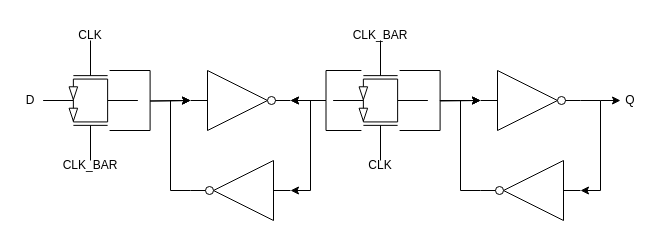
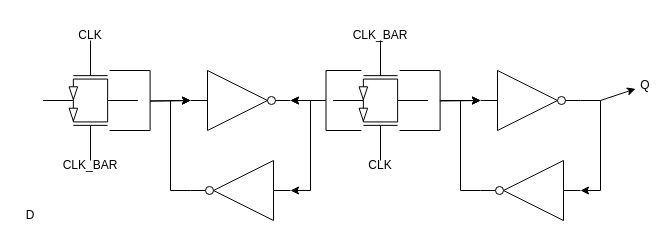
  <mxCell id="0" />
  <mxCell id="1" parent="0" />
  <mxCell id="2" value="" style="verticalLabelPosition=bottom;shadow=0;dashed=0;align=center;html=1;verticalAlign=top;shape=mxgraph.electrical.logic_gates.inverter_2" vertex="1" parent="1"><mxGeometry x="190" y="70" width="100" height="60" as="geometry" /></mxCell>
  <mxCell id="3" style="edgeStyle=orthogonalEdgeStyle;rounded=0;orthogonalLoop=1;jettySize=auto;html=1;" edge="1" parent="1" source="4"><mxGeometry relative="1" as="geometry"><mxPoint x="190" y="100" as="targetPoint" /></mxGeometry></mxCell>
  <mxCell id="4" value="&lt;div&gt;&lt;br&gt;&lt;/div&gt;&lt;div&gt;&lt;br&gt;&lt;/div&gt;" style="verticalLabelPosition=bottom;shadow=0;dashed=0;align=center;html=1;verticalAlign=top;shape=mxgraph.electrical.transistors.nmos;pointerEvents=1;direction=south;" vertex="1" parent="1"><mxGeometry x="40" y="40" width="100" height="60" as="geometry" /></mxCell>
  <mxCell id="5" style="edgeStyle=orthogonalEdgeStyle;rounded=0;orthogonalLoop=1;jettySize=auto;html=1;entryX=0;entryY=0.5;entryDx=0;entryDy=0;entryPerimeter=0;exitX=1;exitY=0.5;exitDx=0;exitDy=0;exitPerimeter=0;" edge="1" parent="1" source="6" target="2"><mxGeometry relative="1" as="geometry"><mxPoint x="160" y="100" as="targetPoint" /></mxGeometry></mxCell>
  <mxCell id="6" value="" style="verticalLabelPosition=bottom;shadow=0;dashed=0;align=center;html=1;verticalAlign=top;shape=mxgraph.electrical.logic_gates.inverter_2;rotation=-180;" vertex="1" parent="1"><mxGeometry x="190" y="160" width="100" height="60" as="geometry" /></mxCell>
  <mxCell id="7" style="edgeStyle=orthogonalEdgeStyle;rounded=0;orthogonalLoop=1;jettySize=auto;html=1;" edge="1" parent="1" source="8"><mxGeometry relative="1" as="geometry"><mxPoint x="190" y="100" as="targetPoint" /></mxGeometry></mxCell>
  <mxCell id="8" value="" style="verticalLabelPosition=bottom;shadow=0;dashed=0;align=center;html=1;verticalAlign=top;shape=mxgraph.electrical.transistors.pmos;pointerEvents=1;direction=north;" vertex="1" parent="1"><mxGeometry x="40" y="100" width="100" height="60" as="geometry" /></mxCell>
  <mxCell id="9" style="edgeStyle=orthogonalEdgeStyle;rounded=0;orthogonalLoop=1;jettySize=auto;html=1;exitX=1;exitY=0.5;exitDx=0;exitDy=0;exitPerimeter=0;entryX=0;entryY=0.5;entryDx=0;entryDy=0;entryPerimeter=0;" edge="1" parent="1" source="10" target="15"><mxGeometry relative="1" as="geometry" /></mxCell>
  <mxCell id="10" value="" style="verticalLabelPosition=bottom;shadow=0;dashed=0;align=center;html=1;verticalAlign=top;shape=mxgraph.electrical.logic_gates.inverter_2" vertex="1" parent="1"><mxGeometry x="480" y="70" width="100" height="60" as="geometry" /></mxCell>
  <mxCell id="11" style="edgeStyle=orthogonalEdgeStyle;rounded=0;orthogonalLoop=1;jettySize=auto;html=1;entryX=1;entryY=0.5;entryDx=0;entryDy=0;entryPerimeter=0;" edge="1" parent="1" source="13" target="2"><mxGeometry relative="1" as="geometry" /></mxCell>
  <mxCell id="12" style="edgeStyle=orthogonalEdgeStyle;rounded=0;orthogonalLoop=1;jettySize=auto;html=1;" edge="1" parent="1" source="13"><mxGeometry relative="1" as="geometry"><mxPoint x="480" y="100" as="targetPoint" /></mxGeometry></mxCell>
  <mxCell id="13" value="&lt;div&gt;&lt;br&gt;&lt;/div&gt;&lt;div&gt;&lt;br&gt;&lt;/div&gt;" style="verticalLabelPosition=bottom;shadow=0;dashed=0;align=center;html=1;verticalAlign=top;shape=mxgraph.electrical.transistors.nmos;pointerEvents=1;direction=south;" vertex="1" parent="1"><mxGeometry x="330" y="40" width="100" height="60" as="geometry" /></mxCell>
  <mxCell id="14" style="edgeStyle=orthogonalEdgeStyle;rounded=0;orthogonalLoop=1;jettySize=auto;html=1;exitX=1;exitY=0.5;exitDx=0;exitDy=0;exitPerimeter=0;entryX=0;entryY=0.5;entryDx=0;entryDy=0;entryPerimeter=0;" edge="1" parent="1" source="15" target="10"><mxGeometry relative="1" as="geometry" /></mxCell>
  <mxCell id="15" value="" style="verticalLabelPosition=bottom;shadow=0;dashed=0;align=center;html=1;verticalAlign=top;shape=mxgraph.electrical.logic_gates.inverter_2;rotation=-180;" vertex="1" parent="1"><mxGeometry x="480" y="160" width="100" height="60" as="geometry" /></mxCell>
  <mxCell id="16" style="edgeStyle=orthogonalEdgeStyle;rounded=0;orthogonalLoop=1;jettySize=auto;html=1;" edge="1" parent="1" source="18" target="2"><mxGeometry relative="1" as="geometry" /></mxCell>
  <mxCell id="17" style="edgeStyle=orthogonalEdgeStyle;rounded=0;orthogonalLoop=1;jettySize=auto;html=1;entryX=0;entryY=0.5;entryDx=0;entryDy=0;entryPerimeter=0;" edge="1" parent="1" source="18" target="10"><mxGeometry relative="1" as="geometry" /></mxCell>
  <mxCell id="18" value="" style="verticalLabelPosition=bottom;shadow=0;dashed=0;align=center;html=1;verticalAlign=top;shape=mxgraph.electrical.transistors.pmos;pointerEvents=1;direction=north;" vertex="1" parent="1"><mxGeometry x="330" y="100" width="100" height="60" as="geometry" /></mxCell>
  <mxCell id="19" value="" style="endArrow=classic;html=1;rounded=0;entryX=0;entryY=0.5;entryDx=0;entryDy=0;entryPerimeter=0;" edge="1" parent="1" target="6"><mxGeometry width="50" height="50" relative="1" as="geometry"><mxPoint x="310" y="100" as="sourcePoint" /><mxPoint x="310" y="190" as="targetPoint" /><Array as="points"><mxPoint x="310" y="190" /></Array></mxGeometry></mxCell>
  <mxCell id="20" value="&lt;div&gt;CLK&lt;/div&gt;" style="text;html=1;strokeColor=none;fillColor=none;align=center;verticalAlign=middle;whiteSpace=wrap;rounded=0;" vertex="1" parent="1"><mxGeometry x="60" y="20" width="60" height="30" as="geometry" /></mxCell>
  <mxCell id="21" value="&lt;div&gt;CLK&lt;/div&gt;" style="text;html=1;strokeColor=none;fillColor=none;align=center;verticalAlign=middle;whiteSpace=wrap;rounded=0;" vertex="1" parent="1"><mxGeometry x="350" y="150" width="60" height="30" as="geometry" /></mxCell>
  <mxCell id="22" value="&lt;div&gt;CLK_BAR&lt;/div&gt;" style="text;html=1;strokeColor=none;fillColor=none;align=center;verticalAlign=middle;whiteSpace=wrap;rounded=0;" vertex="1" parent="1"><mxGeometry x="60" y="150" width="60" height="30" as="geometry" /></mxCell>
  <mxCell id="23" value="&lt;div&gt;CLK_BAR&lt;/div&gt;" style="text;html=1;strokeColor=none;fillColor=none;align=center;verticalAlign=middle;whiteSpace=wrap;rounded=0;" vertex="1" parent="1"><mxGeometry x="350" y="20" width="60" height="30" as="geometry" /></mxCell>
- <mxCell id="24" value="D" style="text;html=1;strokeColor=none;fillColor=none;align=center;verticalAlign=middle;whiteSpace=wrap;rounded=0;" vertex="1" parent="1"><mxGeometry x="20" y="85" width="20" height="30" as="geometry" /></mxCell>
- <mxCell id="25" value="&lt;div&gt;Q&lt;br&gt;&lt;/div&gt;" style="text;html=1;strokeColor=none;fillColor=none;align=center;verticalAlign=middle;whiteSpace=wrap;rounded=0;" vertex="1" parent="1"><mxGeometry x="620" y="85" width="20" height="30" as="geometry" /></mxCell>
+ <mxCell id="24" value="D" style="text;html=1;strokeColor=none;fillColor=none;align=center;verticalAlign=middle;whiteSpace=wrap;rounded=0;" vertex="1" parent="1"><mxGeometry x="20" y="200" width="20" height="30" as="geometry" /></mxCell>
+ <mxCell id="25" value="&lt;div&gt;Q&lt;br&gt;&lt;/div&gt;" style="text;html=1;strokeColor=none;fillColor=none;align=center;verticalAlign=middle;whiteSpace=wrap;rounded=0;" vertex="1" parent="1"><mxGeometry x="635" y="70" width="20" height="30" as="geometry" /></mxCell>
  <mxCell id="26" value="" style="endArrow=classic;html=1;rounded=0;" edge="1" parent="1" target="25"><mxGeometry width="50" height="50" relative="1" as="geometry"><mxPoint x="600" y="100" as="sourcePoint" /><mxPoint x="650" y="50" as="targetPoint" /></mxGeometry></mxCell>
